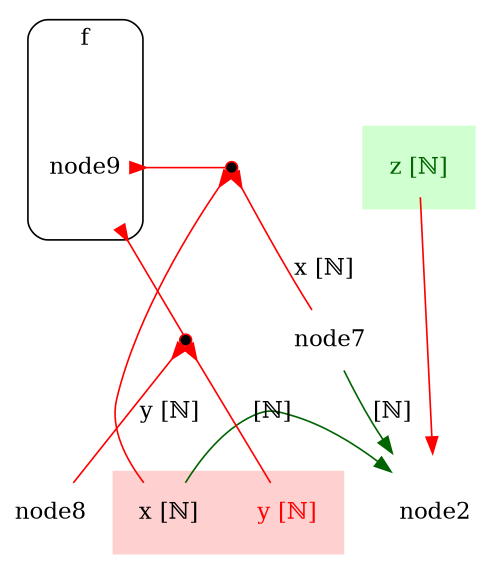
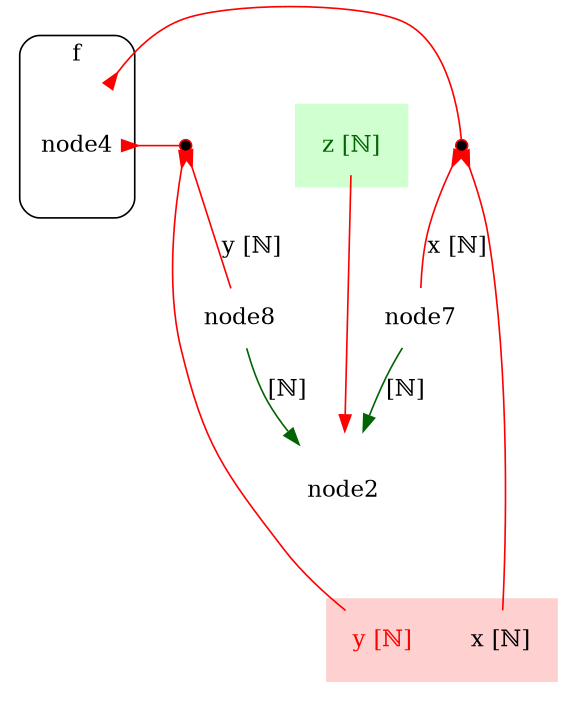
  digraph {
    fontname="DejaVu Serif"
    rankdir=TB
    node [fontname="DejaVu Serif" shape=none]
    edge [arrowhead=none arrowtail=inv color=red dir=both fontname="DejaVu Serif"]
-   node4 [fixedsize=true height=1.0 label=node9]
+   node4 [fixedsize=true height=1.0]
    n2 [fontcolor=darkgreen label="z [ℕ]"]
    n3 [fontcolor=black label="x [ℕ]"]
    n4 [fontcolor=red label="y [ℕ]"]
    node5 [color=red fillcolor=black shape=point style=filled width=0.1]
    node6 [color=red fillcolor=black shape=point style=filled width=0.1]
    node2 [fixedsize=true height=1.0]
    node7 [fixedsize=true shape=plaintext]
    node8 [fixedsize=true shape=plaintext]
    subgraph cluster_1 {
      label=f
      shape=box
      style=rounded
      node4
    }
    subgraph cluster_2 {
      bgcolor="#d0FFd0"
      color=white
      shape=plaintext
      n2
    }
    subgraph cluster_3 {
      bgcolor="#FFd0d0"
      color=white
      shape=plaintext
      n3
      n4
    }
    node4 -> node5 [constraint=false weight=0]
    node4 -> node6 [constraint=false weight=0]
    n2 -> node2 [arrowhead=normal arrowtail=none]
    n2 -> node7 [style=invis arrowhead="" arrowtail="" color="" dir=""]
    node5 -> n4
    node5 -> node8 [label="y [ℕ]"]
    node6 -> n3
    node6 -> node7 [label="x [ℕ]"]
    node2 -> n4 [style=invis arrowhead="" arrowtail="" color="" dir=""]
    node7 -> n4 [style=invis arrowhead="" arrowtail="" color="" dir=""]
    node7 -> node2 [arrowhead=normal arrowtail=none color=darkgreen label="[ℕ]"]
-   n3 -> node2 [arrowhead=normal arrowtail=none color=darkgreen label="[ℕ]"]
+   node8 -> node2 [arrowhead=normal arrowtail=none color=darkgreen label="[ℕ]"]
  }
